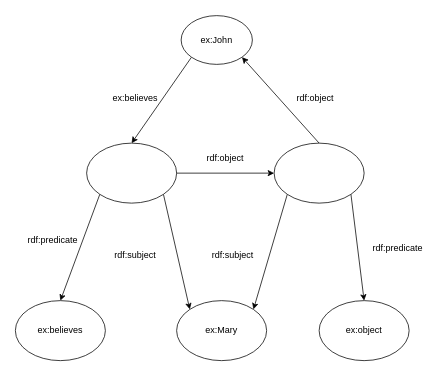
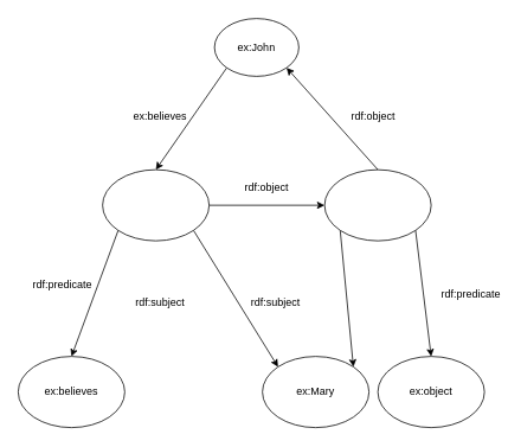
  <mxCell id="0" />
  <mxCell id="1" parent="0" />
  <mxCell id="2" style="rounded=0;orthogonalLoop=1;jettySize=auto;html=1;exitX=0;exitY=1;exitDx=0;exitDy=0;entryX=0.5;entryY=0;entryDx=0;entryDy=0;" edge="1" parent="1" source="3" target="7"><mxGeometry relative="1" as="geometry" /></mxCell>
  <mxCell id="3" value="ex:John" style="ellipse;whiteSpace=wrap;html=1;" vertex="1" parent="1"><mxGeometry x="241" y="20" width="95" height="65" as="geometry" /></mxCell>
  <mxCell id="4" style="edgeStyle=none;rounded=0;orthogonalLoop=1;jettySize=auto;html=1;exitX=1;exitY=0.5;exitDx=0;exitDy=0;entryX=0;entryY=0.5;entryDx=0;entryDy=0;" edge="1" parent="1" source="7" target="11"><mxGeometry relative="1" as="geometry" /></mxCell>
  <mxCell id="5" style="edgeStyle=none;rounded=0;orthogonalLoop=1;jettySize=auto;html=1;exitX=0;exitY=1;exitDx=0;exitDy=0;entryX=0.5;entryY=0;entryDx=0;entryDy=0;" edge="1" parent="1" source="7" target="12"><mxGeometry relative="1" as="geometry" /></mxCell>
  <mxCell id="6" style="edgeStyle=none;rounded=0;orthogonalLoop=1;jettySize=auto;html=1;exitX=1;exitY=1;exitDx=0;exitDy=0;entryX=0;entryY=0;entryDx=0;entryDy=0;" edge="1" parent="1" source="7" target="13"><mxGeometry relative="1" as="geometry" /></mxCell>
  <mxCell id="7" value="" style="ellipse;whiteSpace=wrap;html=1;" vertex="1" parent="1"><mxGeometry x="115" y="190" width="120" height="80" as="geometry" /></mxCell>
  <mxCell id="8" style="edgeStyle=none;rounded=0;orthogonalLoop=1;jettySize=auto;html=1;exitX=0.5;exitY=0;exitDx=0;exitDy=0;entryX=1;entryY=1;entryDx=0;entryDy=0;" edge="1" parent="1" source="11" target="3"><mxGeometry relative="1" as="geometry" /></mxCell>
  <mxCell id="9" style="edgeStyle=none;rounded=0;orthogonalLoop=1;jettySize=auto;html=1;exitX=0;exitY=1;exitDx=0;exitDy=0;entryX=1;entryY=0;entryDx=0;entryDy=0;" edge="1" parent="1" source="11" target="13"><mxGeometry relative="1" as="geometry" /></mxCell>
  <mxCell id="10" style="edgeStyle=none;rounded=0;orthogonalLoop=1;jettySize=auto;html=1;exitX=1;exitY=1;exitDx=0;exitDy=0;entryX=0.5;entryY=0;entryDx=0;entryDy=0;" edge="1" parent="1" source="11" target="14"><mxGeometry relative="1" as="geometry" /></mxCell>
  <mxCell id="11" value="" style="ellipse;whiteSpace=wrap;html=1;" vertex="1" parent="1"><mxGeometry x="365" y="190" width="120" height="80" as="geometry" /></mxCell>
  <mxCell id="12" value="ex:believes" style="ellipse;whiteSpace=wrap;html=1;" vertex="1" parent="1"><mxGeometry x="20" y="400" width="120" height="80" as="geometry" /></mxCell>
- <mxCell id="13" value="ex:Mary" style="ellipse;whiteSpace=wrap;html=1;" vertex="1" parent="1"><mxGeometry x="235" y="400" width="120" height="80" as="geometry" /></mxCell>
+ <mxCell id="13" value="ex:Mary" style="ellipse;whiteSpace=wrap;html=1;" vertex="1" parent="1"><mxGeometry x="295" y="400" width="120" height="80" as="geometry" /></mxCell>
  <mxCell id="14" value="ex:object" style="ellipse;whiteSpace=wrap;html=1;" vertex="1" parent="1"><mxGeometry x="425" y="400" width="120" height="80" as="geometry" /></mxCell>
  <mxCell id="15" value="ex:believes" style="text;html=1;strokeColor=none;fillColor=none;align=center;verticalAlign=middle;whiteSpace=wrap;rounded=0;" vertex="1" parent="1"><mxGeometry x="160" y="120" width="40" height="20" as="geometry" /></mxCell>
  <mxCell id="16" value="rdf:predicate" style="text;html=1;strokeColor=none;fillColor=none;align=center;verticalAlign=middle;whiteSpace=wrap;rounded=0;" vertex="1" parent="1"><mxGeometry x="50" y="310" width="40" height="20" as="geometry" /></mxCell>
  <mxCell id="17" value="rdf:object" style="text;html=1;strokeColor=none;fillColor=none;align=center;verticalAlign=middle;whiteSpace=wrap;rounded=0;" vertex="1" parent="1"><mxGeometry x="280" y="200" width="40" height="20" as="geometry" /></mxCell>
  <mxCell id="18" value="rdf:subject" style="text;html=1;strokeColor=none;fillColor=none;align=center;verticalAlign=middle;whiteSpace=wrap;rounded=0;" vertex="1" parent="1"><mxGeometry x="160" y="330" width="40" height="20" as="geometry" /></mxCell>
  <mxCell id="19" value="rdf:subject" style="text;html=1;strokeColor=none;fillColor=none;align=center;verticalAlign=middle;whiteSpace=wrap;rounded=0;" vertex="1" parent="1"><mxGeometry x="290" y="330" width="40" height="20" as="geometry" /></mxCell>
  <mxCell id="20" value="rdf:predicate" style="text;html=1;strokeColor=none;fillColor=none;align=center;verticalAlign=middle;whiteSpace=wrap;rounded=0;" vertex="1" parent="1"><mxGeometry x="510" y="320" width="40" height="20" as="geometry" /></mxCell>
  <mxCell id="21" value="rdf:object" style="text;html=1;strokeColor=none;fillColor=none;align=center;verticalAlign=middle;whiteSpace=wrap;rounded=0;" vertex="1" parent="1"><mxGeometry x="400" y="120" width="40" height="20" as="geometry" /></mxCell>
